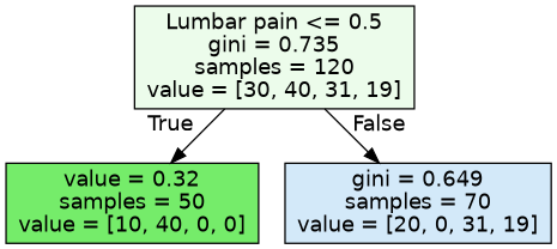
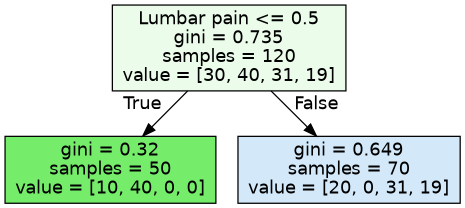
  digraph {
    node [color=black fontname=helvetica shape=box style=filled]
    edge [fontname=helvetica labeldistance=2.5]
    n1 [fillcolor="#ecfceb" label="Lumbar pain <= 0.5\ngini = 0.735\nsamples = 120\nvalue = [30, 40, 31, 19]"]
-   n2 [fillcolor="#75ec6a" label="value = 0.32\nsamples = 50\nvalue = [10, 40, 0, 0]"]
+   n2 [fillcolor="#75ec6a" label="gini = 0.32\nsamples = 50\nvalue = [10, 40, 0, 0]"]
    n3 [fillcolor="#d3e9f9" label="gini = 0.649\nsamples = 70\nvalue = [20, 0, 31, 19]"]
    n1 -> n2 [headlabel=True labelangle=45]
    n1 -> n3 [headlabel=False labelangle=-45]
  }
